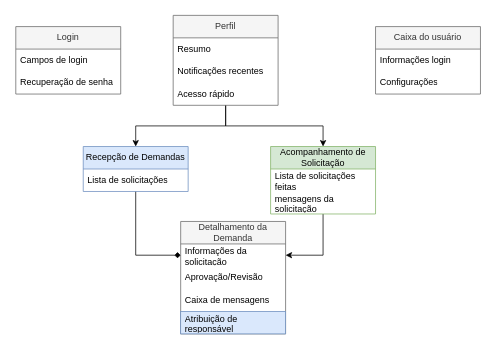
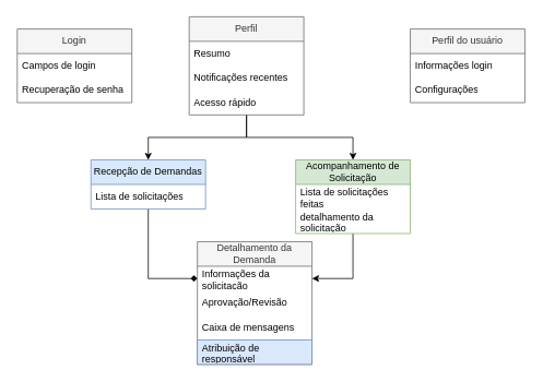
  <mxCell id="0" />
  <mxCell id="1" parent="0" />
  <mxCell id="2" value="Login" style="swimlane;fontStyle=0;childLayout=stackLayout;horizontal=1;startSize=30;horizontalStack=0;resizeParent=1;resizeParentMax=0;resizeLast=0;collapsible=1;marginBottom=0;whiteSpace=wrap;html=1;fillColor=#f5f5f5;fontColor=#333333;strokeColor=#666666;" vertex="1" parent="1"><mxGeometry x="20" y="35" width="140" height="90" as="geometry" /></mxCell>
  <mxCell id="3" value="Campos de login" style="text;strokeColor=none;fillColor=none;align=left;verticalAlign=middle;spacingLeft=4;spacingRight=4;overflow=hidden;points=[[0,0.5],[1,0.5]];portConstraint=eastwest;rotatable=0;whiteSpace=wrap;html=1;" vertex="1" parent="2"><mxGeometry y="30" width="140" height="30" as="geometry" /></mxCell>
  <mxCell id="4" value="Recuperação de senha" style="text;strokeColor=none;fillColor=none;align=left;verticalAlign=middle;spacingLeft=4;spacingRight=4;overflow=hidden;points=[[0,0.5],[1,0.5]];portConstraint=eastwest;rotatable=0;whiteSpace=wrap;html=1;" vertex="1" parent="2"><mxGeometry y="60" width="140" height="30" as="geometry" /></mxCell>
  <mxCell id="5" style="edgeStyle=orthogonalEdgeStyle;rounded=0;orthogonalLoop=1;jettySize=auto;html=1;entryX=0.5;entryY=0;entryDx=0;entryDy=0;" edge="1" parent="1" source="7" target="12"><mxGeometry relative="1" as="geometry" /></mxCell>
  <mxCell id="6" style="edgeStyle=orthogonalEdgeStyle;rounded=0;orthogonalLoop=1;jettySize=auto;html=1;entryX=0.5;entryY=0;entryDx=0;entryDy=0;" edge="1" parent="1" source="7" target="20"><mxGeometry relative="1" as="geometry" /></mxCell>
  <mxCell id="7" value="Perfil" style="swimlane;fontStyle=0;childLayout=stackLayout;horizontal=1;startSize=30;horizontalStack=0;resizeParent=1;resizeParentMax=0;resizeLast=0;collapsible=1;marginBottom=0;whiteSpace=wrap;html=1;fillColor=#f5f5f5;fontColor=#333333;strokeColor=#666666;" vertex="1" parent="1"><mxGeometry x="230" y="20" width="140" height="120" as="geometry" /></mxCell>
  <mxCell id="8" value="Resumo" style="text;strokeColor=none;fillColor=none;align=left;verticalAlign=middle;spacingLeft=4;spacingRight=4;overflow=hidden;points=[[0,0.5],[1,0.5]];portConstraint=eastwest;rotatable=0;whiteSpace=wrap;html=1;" vertex="1" parent="7"><mxGeometry y="30" width="140" height="30" as="geometry" /></mxCell>
  <mxCell id="9" value="Notificações recentes" style="text;strokeColor=none;fillColor=none;align=left;verticalAlign=middle;spacingLeft=4;spacingRight=4;overflow=hidden;points=[[0,0.5],[1,0.5]];portConstraint=eastwest;rotatable=0;whiteSpace=wrap;html=1;" vertex="1" parent="7"><mxGeometry y="60" width="140" height="30" as="geometry" /></mxCell>
  <mxCell id="10" value="Acesso rápido" style="text;strokeColor=none;fillColor=none;align=left;verticalAlign=middle;spacingLeft=4;spacingRight=4;overflow=hidden;points=[[0,0.5],[1,0.5]];portConstraint=eastwest;rotatable=0;whiteSpace=wrap;html=1;" vertex="1" parent="7"><mxGeometry y="90" width="140" height="30" as="geometry" /></mxCell>
  <mxCell id="11" style="edgeStyle=orthogonalEdgeStyle;rounded=0;orthogonalLoop=1;jettySize=auto;html=1;endArrow=diamond;" edge="1" parent="1" source="12" target="15"><mxGeometry relative="1" as="geometry" /></mxCell>
  <mxCell id="12" value="Recepção de Demandas" style="swimlane;fontStyle=0;childLayout=stackLayout;horizontal=1;startSize=30;horizontalStack=0;resizeParent=1;resizeParentMax=0;resizeLast=0;collapsible=1;marginBottom=0;whiteSpace=wrap;html=1;fillColor=#dae8fc;strokeColor=#6c8ebf;" vertex="1" parent="1"><mxGeometry x="110" y="195" width="140" height="60" as="geometry" /></mxCell>
  <mxCell id="13" value="Lista de solicitações" style="text;strokeColor=none;fillColor=none;align=left;verticalAlign=middle;spacingLeft=4;spacingRight=4;overflow=hidden;points=[[0,0.5],[1,0.5]];portConstraint=eastwest;rotatable=0;whiteSpace=wrap;html=1;" vertex="1" parent="12"><mxGeometry y="30" width="140" height="30" as="geometry" /></mxCell>
  <mxCell id="14" value="Detalhamento da Demanda" style="swimlane;fontStyle=0;childLayout=stackLayout;horizontal=1;startSize=30;horizontalStack=0;resizeParent=1;resizeParentMax=0;resizeLast=0;collapsible=1;marginBottom=0;whiteSpace=wrap;html=1;fillColor=#f5f5f5;strokeColor=#666666;fontColor=#333333;" vertex="1" parent="1"><mxGeometry x="240" y="295" width="140" height="150" as="geometry" /></mxCell>
  <mxCell id="15" value="Informações da solicitação" style="text;strokeColor=none;fillColor=none;align=left;verticalAlign=middle;spacingLeft=4;spacingRight=4;overflow=hidden;points=[[0,0.5],[1,0.5]];portConstraint=eastwest;rotatable=0;whiteSpace=wrap;html=1;" vertex="1" parent="14"><mxGeometry y="30" width="140" height="30" as="geometry" /></mxCell>
  <mxCell id="16" value="Aprovação/Revisão" style="text;strokeColor=none;fillColor=none;align=left;verticalAlign=middle;spacingLeft=4;spacingRight=4;overflow=hidden;points=[[0,0.5],[1,0.5]];portConstraint=eastwest;rotatable=0;whiteSpace=wrap;html=1;" vertex="1" parent="14"><mxGeometry y="60" width="140" height="30" as="geometry" /></mxCell>
  <mxCell id="17" value="Caixa de mensagens" style="text;strokeColor=none;fillColor=none;align=left;verticalAlign=middle;spacingLeft=4;spacingRight=4;overflow=hidden;points=[[0,0.5],[1,0.5]];portConstraint=eastwest;rotatable=0;whiteSpace=wrap;html=1;" vertex="1" parent="14"><mxGeometry y="90" width="140" height="30" as="geometry" /></mxCell>
  <mxCell id="18" value="Atribuição de responsável" style="text;strokeColor=#6c8ebf;fillColor=#dae8fc;align=left;verticalAlign=middle;spacingLeft=4;spacingRight=4;overflow=hidden;points=[[0,0.5],[1,0.5]];portConstraint=eastwest;rotatable=0;whiteSpace=wrap;html=1;" vertex="1" parent="14"><mxGeometry y="120" width="140" height="30" as="geometry" /></mxCell>
  <mxCell id="19" style="edgeStyle=orthogonalEdgeStyle;rounded=0;orthogonalLoop=1;jettySize=auto;html=1;entryX=1;entryY=0.5;entryDx=0;entryDy=0;" edge="1" parent="1" source="20" target="15"><mxGeometry relative="1" as="geometry" /></mxCell>
  <mxCell id="20" value="Acompanhamento de Solicitação" style="swimlane;fontStyle=0;childLayout=stackLayout;horizontal=1;startSize=30;horizontalStack=0;resizeParent=1;resizeParentMax=0;resizeLast=0;collapsible=1;marginBottom=0;whiteSpace=wrap;html=1;fillColor=#d5e8d4;strokeColor=#82b366;" vertex="1" parent="1"><mxGeometry x="360" y="195" width="140" height="90" as="geometry" /></mxCell>
  <mxCell id="21" value="Lista de solicitações feitas" style="text;strokeColor=none;fillColor=none;align=left;verticalAlign=middle;spacingLeft=4;spacingRight=4;overflow=hidden;points=[[0,0.5],[1,0.5]];portConstraint=eastwest;rotatable=0;whiteSpace=wrap;html=1;" vertex="1" parent="20"><mxGeometry y="30" width="140" height="30" as="geometry" /></mxCell>
- <mxCell id="22" value="mensagens da solicitação" style="text;strokeColor=none;fillColor=none;align=left;verticalAlign=middle;spacingLeft=4;spacingRight=4;overflow=hidden;points=[[0,0.5],[1,0.5]];portConstraint=eastwest;rotatable=0;whiteSpace=wrap;html=1;" vertex="1" parent="20"><mxGeometry y="60" width="140" height="30" as="geometry" /></mxCell>
- <mxCell id="23" value="Caixa do usuário" style="swimlane;fontStyle=0;childLayout=stackLayout;horizontal=1;startSize=30;horizontalStack=0;resizeParent=1;resizeParentMax=0;resizeLast=0;collapsible=1;marginBottom=0;whiteSpace=wrap;html=1;fillColor=#f5f5f5;fontColor=#333333;strokeColor=#666666;" vertex="1" parent="1"><mxGeometry x="500" y="35" width="140" height="90" as="geometry" /></mxCell>
+ <mxCell id="22" value="detalhamento da solicitação" style="text;strokeColor=none;fillColor=none;align=left;verticalAlign=middle;spacingLeft=4;spacingRight=4;overflow=hidden;points=[[0,0.5],[1,0.5]];portConstraint=eastwest;rotatable=0;whiteSpace=wrap;html=1;" vertex="1" parent="20"><mxGeometry y="60" width="140" height="30" as="geometry" /></mxCell>
+ <mxCell id="23" value="Perfil do usuário" style="swimlane;fontStyle=0;childLayout=stackLayout;horizontal=1;startSize=30;horizontalStack=0;resizeParent=1;resizeParentMax=0;resizeLast=0;collapsible=1;marginBottom=0;whiteSpace=wrap;html=1;fillColor=#f5f5f5;fontColor=#333333;strokeColor=#666666;" vertex="1" parent="1"><mxGeometry x="500" y="35" width="140" height="90" as="geometry" /></mxCell>
  <mxCell id="24" value="Informações login" style="text;strokeColor=none;fillColor=none;align=left;verticalAlign=middle;spacingLeft=4;spacingRight=4;overflow=hidden;points=[[0,0.5],[1,0.5]];portConstraint=eastwest;rotatable=0;whiteSpace=wrap;html=1;" vertex="1" parent="23"><mxGeometry y="30" width="140" height="30" as="geometry" /></mxCell>
  <mxCell id="25" value="Configurações" style="text;strokeColor=none;fillColor=none;align=left;verticalAlign=middle;spacingLeft=4;spacingRight=4;overflow=hidden;points=[[0,0.5],[1,0.5]];portConstraint=eastwest;rotatable=0;whiteSpace=wrap;html=1;" vertex="1" parent="23"><mxGeometry y="60" width="140" height="30" as="geometry" /></mxCell>
